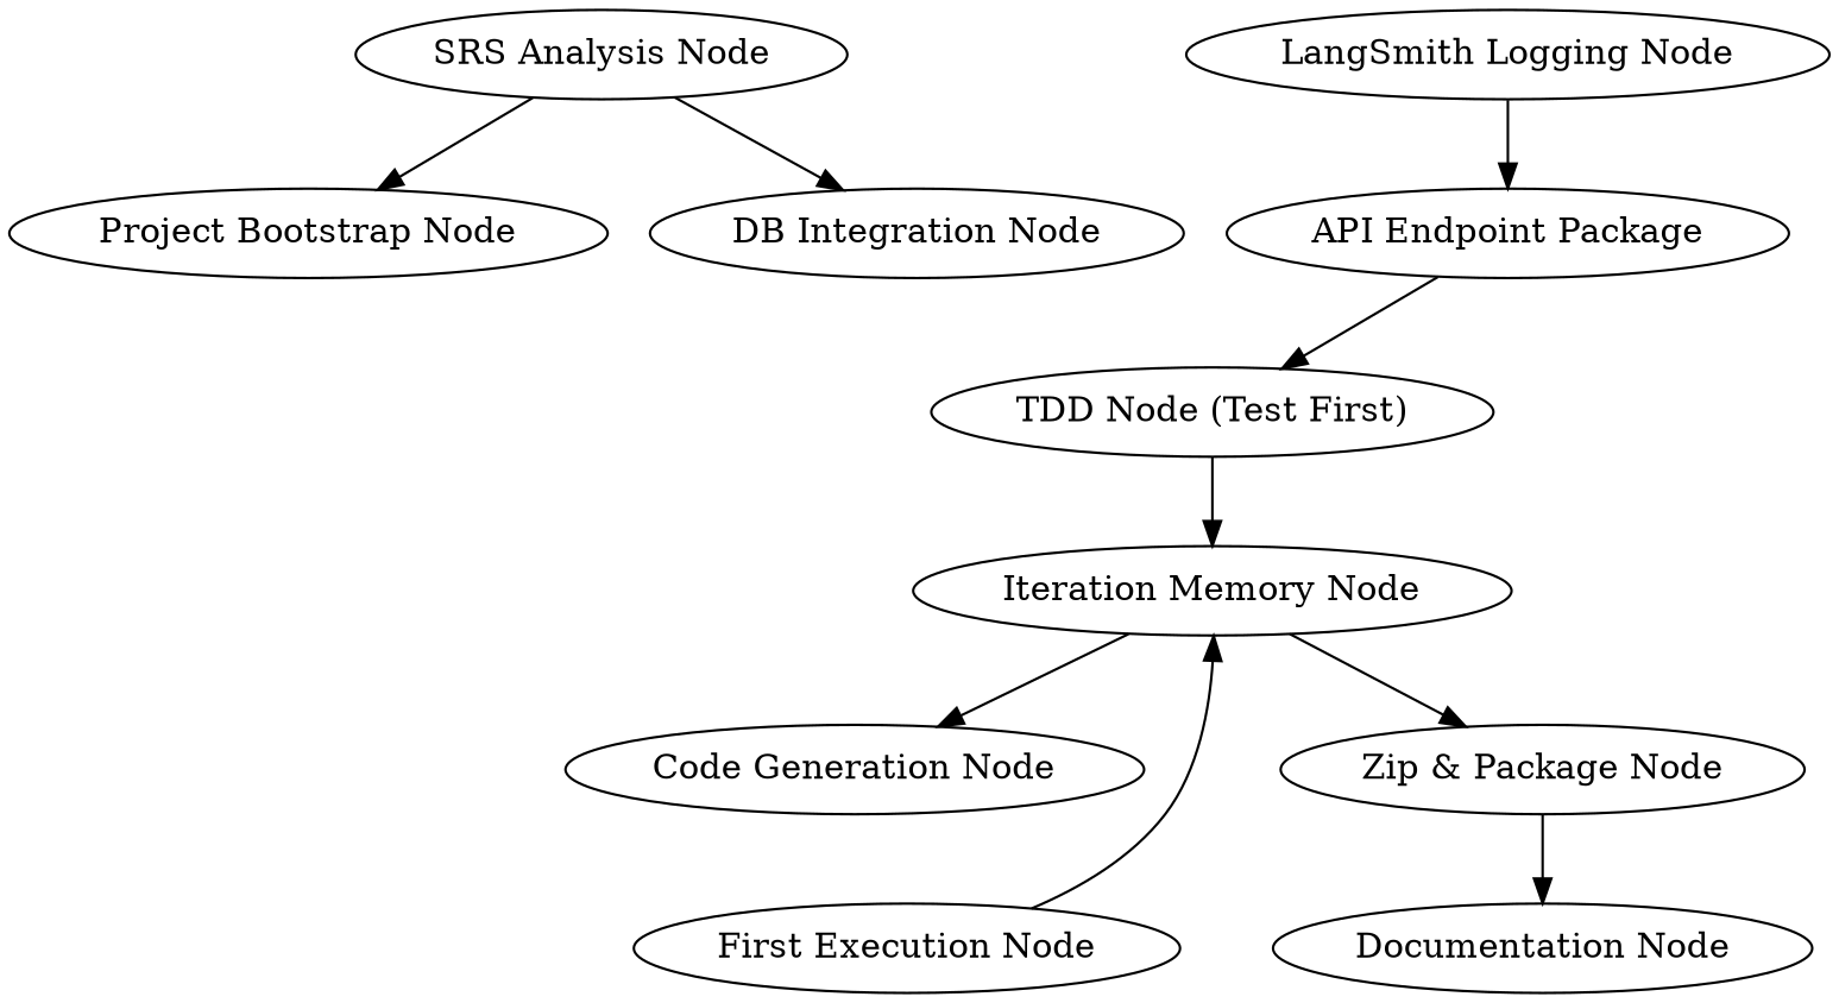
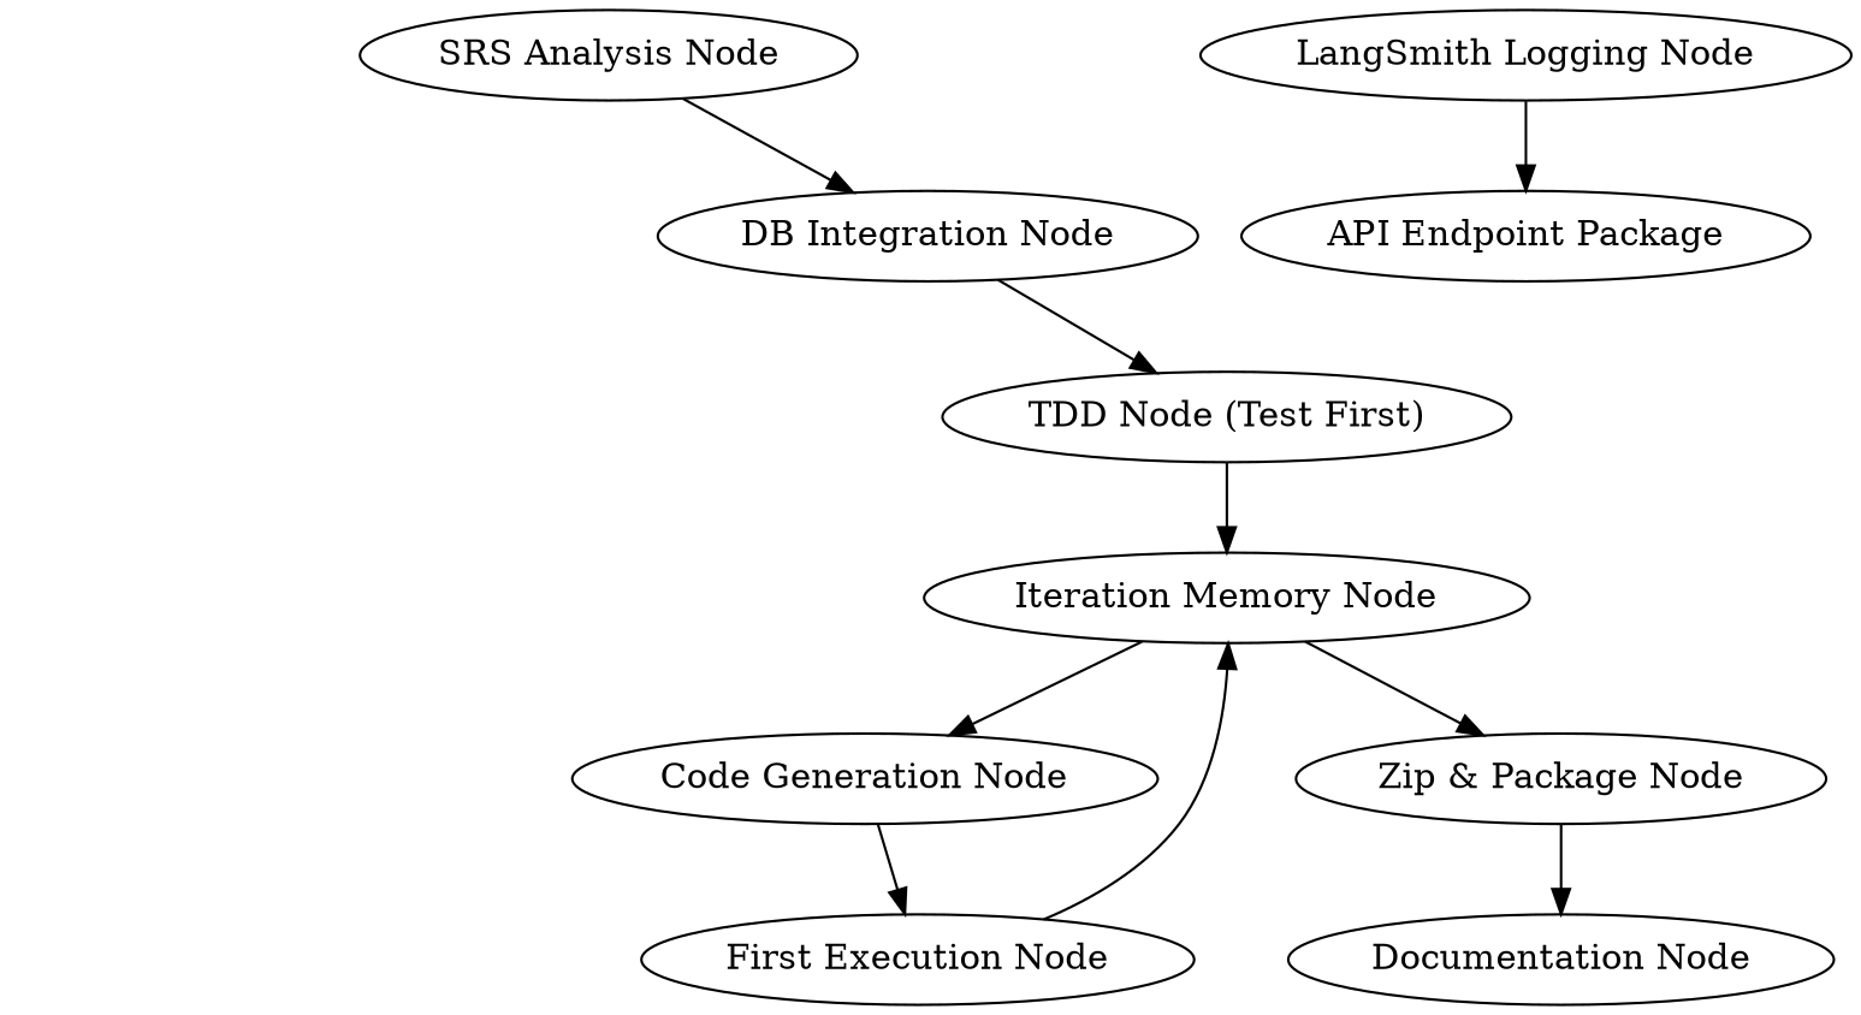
  digraph {
    n1 [label="SRS Analysis Node"]
-   n2 [label="Project Bootstrap Node"]
    n3 [label="DB Integration Node"]
    n4 [label="TDD Node (Test First)"]
    n5 [label="Iteration Memory Node"]
    n6 [label="Code Generation Node"]
    n7 [label="First Execution Node"]
    n8 [label="Zip & Package Node"]
    n9 [label="Documentation Node"]
    n10 [label="LangSmith Logging Node"]
    n11 [label="API Endpoint Package"]
-   n1 -> n2
    n1 -> n3
-   n11 -> n4
+   n3 -> n4
    n4 -> n5
    n5 -> n6
    n5 -> n8
+   n6 -> n7
    n7 -> n5
    n8 -> n9
    n10 -> n11
  }
